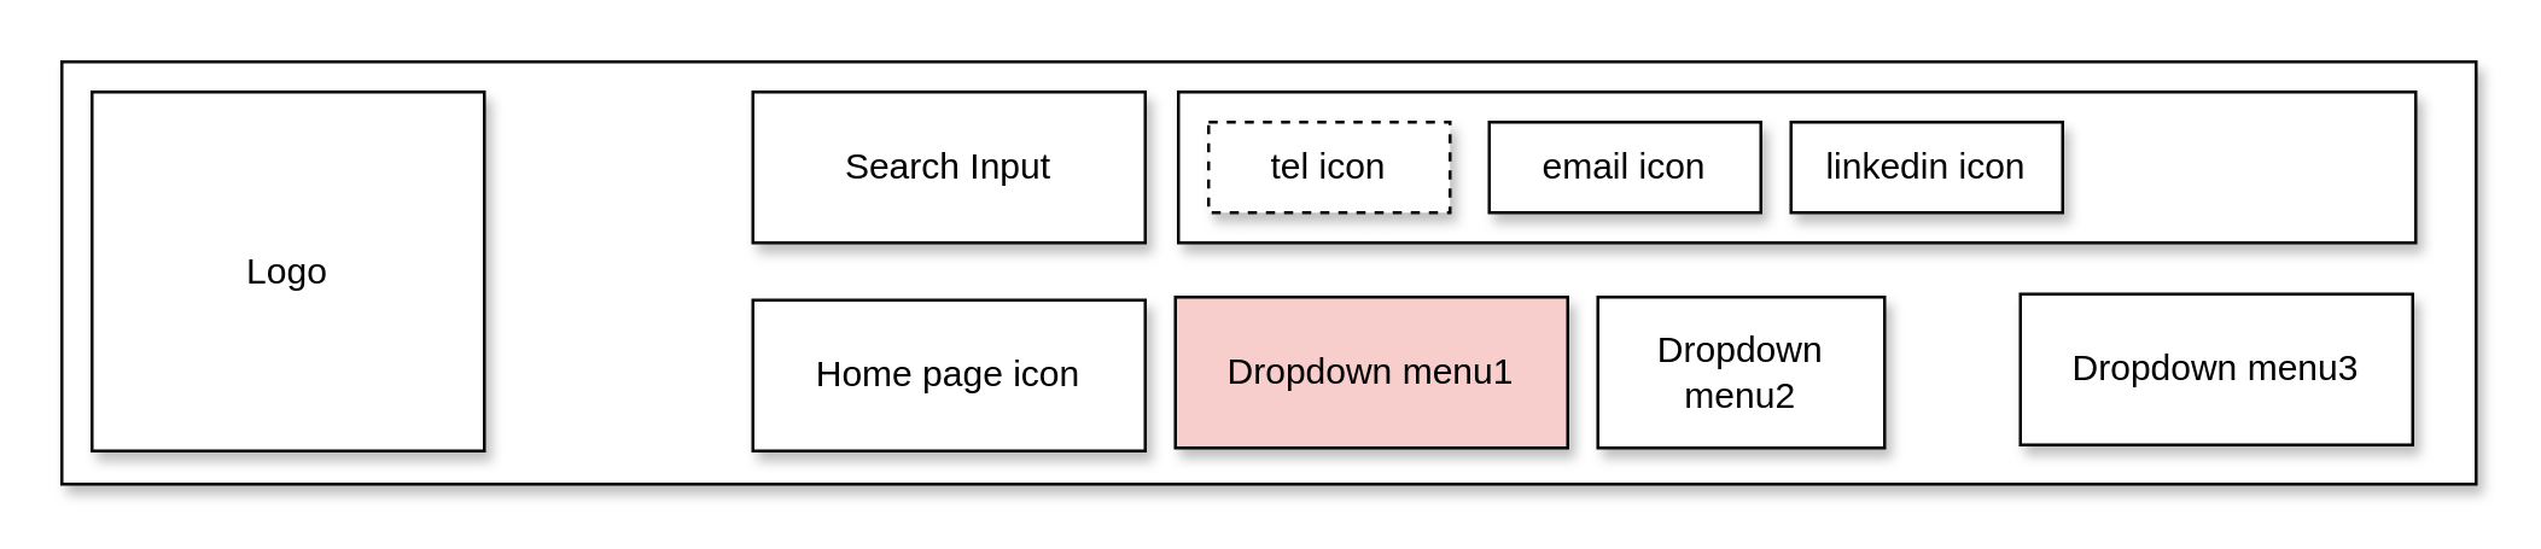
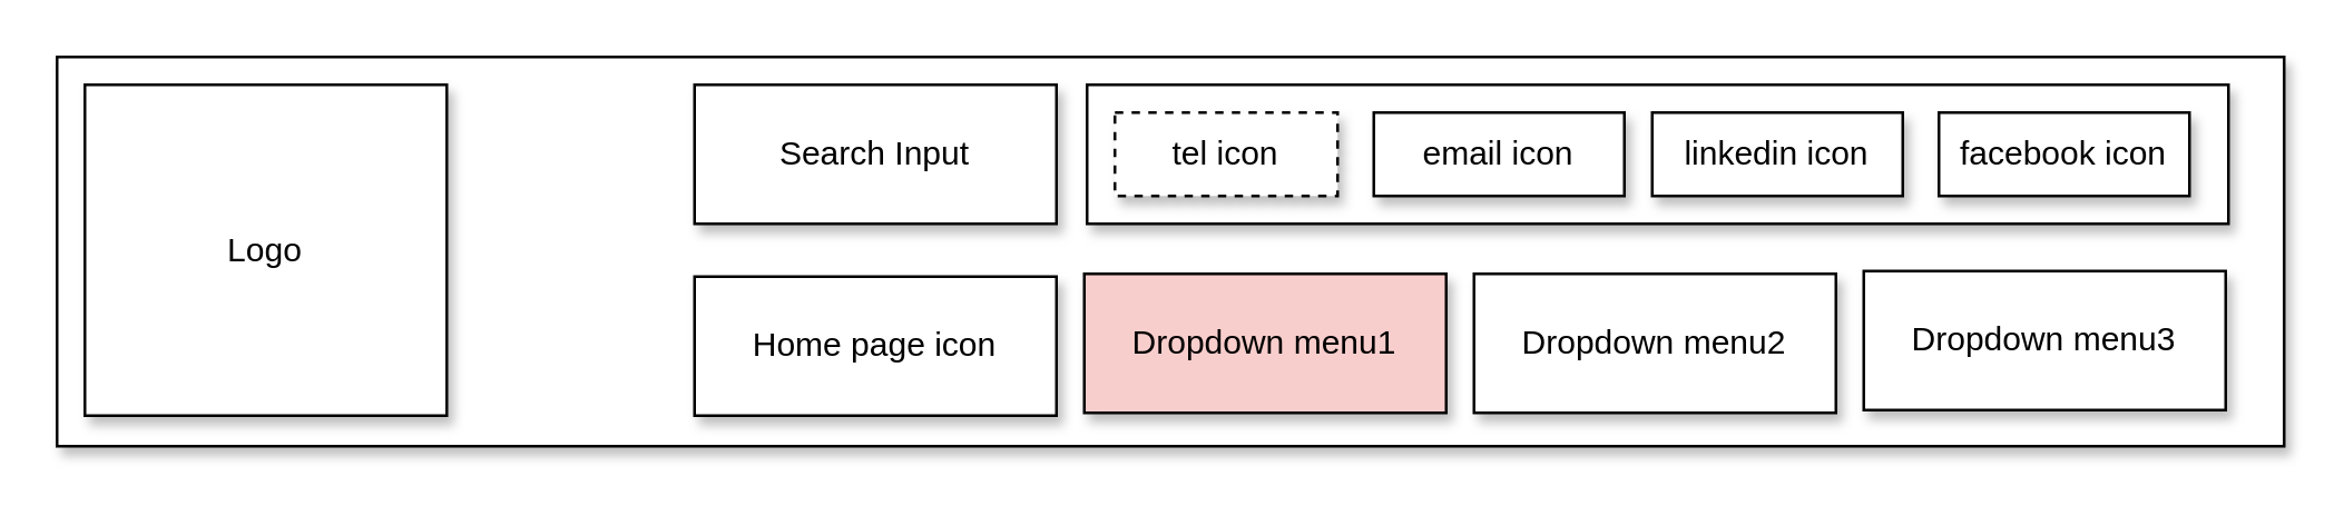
  <mxCell id="0" />
  <mxCell id="1" parent="0" />
  <mxCell id="2" value="" style="whiteSpace=wrap;html=1;shadow=1;" vertex="1" parent="1"><mxGeometry x="20" y="20" width="800" height="140" as="geometry" /></mxCell>
  <mxCell id="3" value="Logo" style="whiteSpace=wrap;html=1;shadow=1;" vertex="1" parent="1"><mxGeometry x="30" y="30" width="130" height="119" as="geometry" /></mxCell>
  <mxCell id="4" value="Search Input" style="whiteSpace=wrap;html=1;shadow=1;" vertex="1" parent="1"><mxGeometry x="249" y="30" width="130" height="50" as="geometry" /></mxCell>
  <mxCell id="5" value="&lt;span style=&quot;color: rgba(0, 0, 0, 0); font-family: monospace; font-size: 0px; text-align: start;&quot;&gt;%3CmxGraphModel%3E%3Croot%3E%3CmxCell%20id%3D%220%22%2F%3E%3CmxCell%20id%3D%221%22%20parent%3D%220%22%2F%3E%3CmxCell%20id%3D%222%22%20value%3D%22Search%20Input%22%20style%3D%22whiteSpace%3Dwrap%3Bhtml%3D1%3Bshadow%3D1%3B%22%20vertex%3D%221%22%20parent%3D%221%22%3E%3CmxGeometry%20x%3D%22170%22%20y%3D%22140%22%20width%3D%22130%22%20height%3D%2250%22%20as%3D%22geometry%22%2F%3E%3C%2FmxCell%3E%3C%2Froot%3E%3C%2FmxGraphModel%3E&lt;/span&gt;&lt;span style=&quot;color: rgba(0, 0, 0, 0); font-family: monospace; font-size: 0px; text-align: start;&quot;&gt;%3CmxGraphModel%3E%3Croot%3E%3CmxCell%20id%3D%220%22%2F%3E%3CmxCell%20id%3D%221%22%20parent%3D%220%22%2F%3E%3CmxCell%20id%3D%222%22%20value%3D%22Search%20Input%22%20style%3D%22whiteSpace%3Dwrap%3Bhtml%3D1%3Bshadow%3D1%3B%22%20vertex%3D%221%22%20parent%3D%221%22%3E%3CmxGeometry%20x%3D%22170%22%20y%3D%22140%22%20width%3D%22130%22%20height%3D%2250%22%20as%3D%22geometry%22%2F%3E%3C%2FmxCell%3E%3C%2Froot%3E%3C%2FmxGraphModel%3E&lt;/span&gt;" style="whiteSpace=wrap;html=1;shadow=1;" vertex="1" parent="1"><mxGeometry x="390" y="30" width="410" height="50" as="geometry" /></mxCell>
  <mxCell id="6" value="tel icon" style="whiteSpace=wrap;html=1;shadow=1;dashed=1;" vertex="1" parent="1"><mxGeometry x="400" y="40" width="80" height="30" as="geometry" /></mxCell>
  <mxCell id="7" value="email icon" style="whiteSpace=wrap;html=1;shadow=1;" vertex="1" parent="1"><mxGeometry x="493" y="40" width="90" height="30" as="geometry" /></mxCell>
  <mxCell id="8" value="linkedin icon" style="whiteSpace=wrap;html=1;shadow=1;" vertex="1" parent="1"><mxGeometry x="593" y="40" width="90" height="30" as="geometry" /></mxCell>
+ <mxCell id="9" value="facebook icon" style="whiteSpace=wrap;html=1;shadow=1;" vertex="1" parent="1"><mxGeometry x="696" y="40" width="90" height="30" as="geometry" /></mxCell>
  <mxCell id="10" value="Home page icon" style="whiteSpace=wrap;html=1;shadow=1;" vertex="1" parent="1"><mxGeometry x="249" y="99" width="130" height="50" as="geometry" /></mxCell>
  <mxCell id="11" value="Dropdown menu1" style="whiteSpace=wrap;html=1;shadow=1;fillColor=#f8cecc;" vertex="1" parent="1"><mxGeometry x="389" y="98" width="130" height="50" as="geometry" /></mxCell>
- <mxCell id="12" value="Dropdown menu2" style="whiteSpace=wrap;html=1;shadow=1;" vertex="1" parent="1"><mxGeometry x="529" y="98" width="95" height="50" as="geometry" /></mxCell>
+ <mxCell id="12" value="Dropdown menu2" style="whiteSpace=wrap;html=1;shadow=1;" vertex="1" parent="1"><mxGeometry x="529" y="98" width="130" height="50" as="geometry" /></mxCell>
  <mxCell id="13" value="Dropdown menu3" style="whiteSpace=wrap;html=1;shadow=1;" vertex="1" parent="1"><mxGeometry x="669" y="97" width="130" height="50" as="geometry" /></mxCell>
